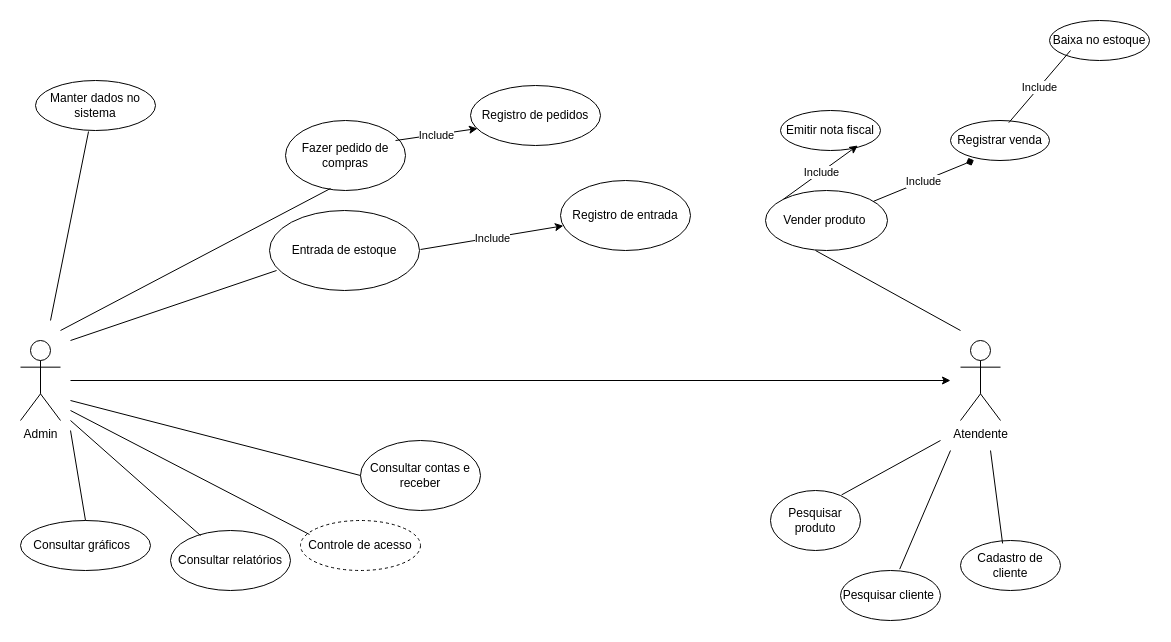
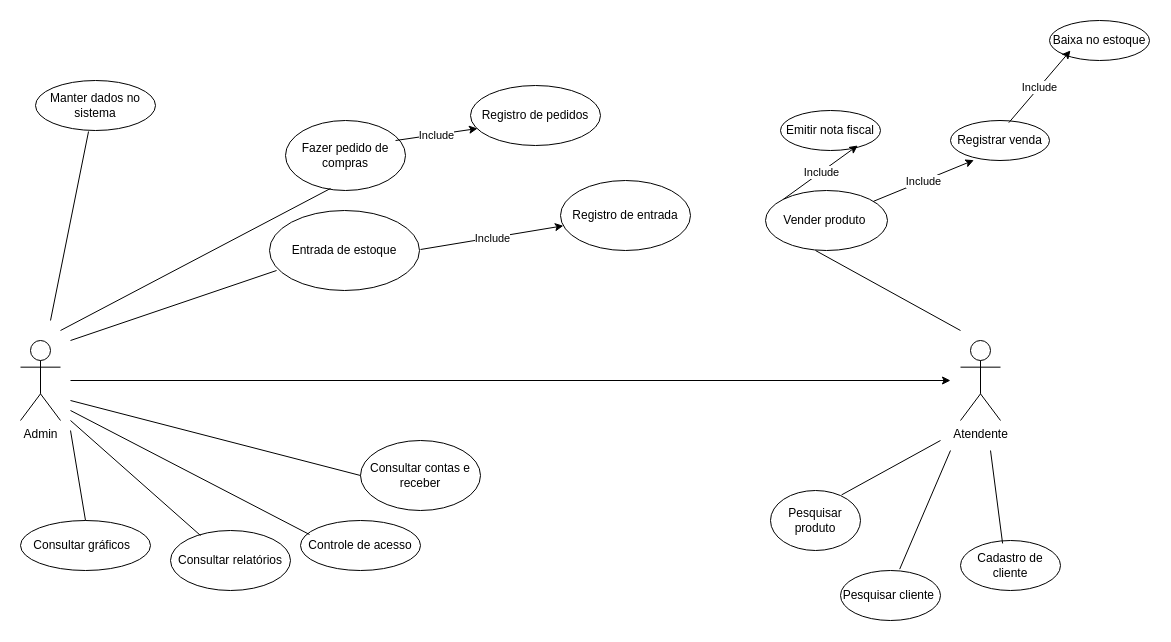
  <mxCell id="0" />
  <mxCell id="1" parent="0" />
  <mxCell id="2" value="Admin" style="shape=umlActor;verticalLabelPosition=bottom;verticalAlign=top;html=1;outlineConnect=0;" vertex="1" parent="1"><mxGeometry x="20" y="340" width="40" height="80" as="geometry" /></mxCell>
  <mxCell id="3" value="Manter dados no sistema" style="ellipse;whiteSpace=wrap;html=1;" vertex="1" parent="1"><mxGeometry x="35" y="80" width="120" height="50" as="geometry" /></mxCell>
  <mxCell id="4" value="Fazer pedido de compras" style="ellipse;whiteSpace=wrap;html=1;" vertex="1" parent="1"><mxGeometry x="285" y="120" width="120" height="70" as="geometry" /></mxCell>
  <mxCell id="5" value="Entrada de estoque" style="ellipse;whiteSpace=wrap;html=1;" vertex="1" parent="1"><mxGeometry x="269" y="210" width="150" height="80" as="geometry" /></mxCell>
  <mxCell id="6" value="Consultar gráficos&amp;nbsp;&amp;nbsp;" style="ellipse;whiteSpace=wrap;html=1;" vertex="1" parent="1"><mxGeometry x="20" y="520" width="130" height="50" as="geometry" /></mxCell>
  <mxCell id="7" value="Consultar relatórios" style="ellipse;whiteSpace=wrap;html=1;" vertex="1" parent="1"><mxGeometry x="170" y="530" width="120" height="60" as="geometry" /></mxCell>
- <mxCell id="8" value="Controle de acesso" style="ellipse;whiteSpace=wrap;html=1;dashed=1;" vertex="1" parent="1"><mxGeometry x="300" y="520" width="120" height="50" as="geometry" /></mxCell>
+ <mxCell id="8" value="Controle de acesso" style="ellipse;whiteSpace=wrap;html=1;" vertex="1" parent="1"><mxGeometry x="300" y="520" width="120" height="50" as="geometry" /></mxCell>
  <mxCell id="9" value="Consultar contas e receber" style="ellipse;whiteSpace=wrap;html=1;" vertex="1" parent="1"><mxGeometry x="360" y="440" width="120" height="70" as="geometry" /></mxCell>
  <mxCell id="10" value="" style="endArrow=none;html=1;rounded=0;entryX=0.442;entryY=1.02;entryDx=0;entryDy=0;entryPerimeter=0;" edge="1" parent="1" target="3"><mxGeometry width="50" height="50" relative="1" as="geometry"><mxPoint x="50" y="320" as="sourcePoint" /><mxPoint x="85" y="270" as="targetPoint" /></mxGeometry></mxCell>
  <mxCell id="11" value="" style="endArrow=none;html=1;rounded=0;entryX=0.047;entryY=0.75;entryDx=0;entryDy=0;entryPerimeter=0;" edge="1" parent="1" target="5"><mxGeometry width="50" height="50" relative="1" as="geometry"><mxPoint x="70" y="340" as="sourcePoint" /><mxPoint x="240" y="250" as="targetPoint" /></mxGeometry></mxCell>
  <mxCell id="12" value="" style="endArrow=none;html=1;rounded=0;entryX=0.375;entryY=0.971;entryDx=0;entryDy=0;entryPerimeter=0;" edge="1" parent="1" target="4"><mxGeometry width="50" height="50" relative="1" as="geometry"><mxPoint x="60" y="330" as="sourcePoint" /><mxPoint x="100" y="300" as="targetPoint" /></mxGeometry></mxCell>
  <mxCell id="13" value="" style="endArrow=none;html=1;rounded=0;exitX=0.5;exitY=0;exitDx=0;exitDy=0;" edge="1" parent="1" source="6"><mxGeometry width="50" height="50" relative="1" as="geometry"><mxPoint x="70" y="490" as="sourcePoint" /><mxPoint x="70" y="430" as="targetPoint" /></mxGeometry></mxCell>
  <mxCell id="14" value="" style="endArrow=none;html=1;rounded=0;entryX=0.25;entryY=0.083;entryDx=0;entryDy=0;entryPerimeter=0;" edge="1" parent="1" target="7"><mxGeometry width="50" height="50" relative="1" as="geometry"><mxPoint x="70" y="420" as="sourcePoint" /><mxPoint x="280" y="370" as="targetPoint" /></mxGeometry></mxCell>
  <mxCell id="15" value="" style="endArrow=none;html=1;rounded=0;entryX=0.075;entryY=0.28;entryDx=0;entryDy=0;entryPerimeter=0;" edge="1" parent="1" target="8"><mxGeometry width="50" height="50" relative="1" as="geometry"><mxPoint x="70" y="410" as="sourcePoint" /><mxPoint x="280" y="370" as="targetPoint" /></mxGeometry></mxCell>
  <mxCell id="16" value="" style="endArrow=none;html=1;rounded=0;exitX=0;exitY=0.5;exitDx=0;exitDy=0;" edge="1" parent="1" source="9"><mxGeometry width="50" height="50" relative="1" as="geometry"><mxPoint x="230" y="420" as="sourcePoint" /><mxPoint x="70" y="400" as="targetPoint" /></mxGeometry></mxCell>
  <mxCell id="17" value="Registro de pedidos" style="ellipse;whiteSpace=wrap;html=1;" vertex="1" parent="1"><mxGeometry x="470" y="85" width="130" height="60" as="geometry" /></mxCell>
  <mxCell id="18" value="Registro de entrada" style="ellipse;whiteSpace=wrap;html=1;" vertex="1" parent="1"><mxGeometry x="560" y="180" width="130" height="70" as="geometry" /></mxCell>
  <mxCell id="19" value="" style="endArrow=classic;html=1;rounded=0;" edge="1" parent="1" target="18"><mxGeometry relative="1" as="geometry"><mxPoint x="420" y="249" as="sourcePoint" /><mxPoint x="520" y="249" as="targetPoint" /></mxGeometry></mxCell>
  <mxCell id="20" value="Include" style="edgeLabel;resizable=0;html=1;align=center;verticalAlign=middle;" connectable="0" vertex="1" parent="19"><mxGeometry relative="1" as="geometry" /></mxCell>
  <mxCell id="21" value="" style="endArrow=classic;html=1;rounded=0;entryX=0.054;entryY=0.717;entryDx=0;entryDy=0;entryPerimeter=0;exitX=0.917;exitY=0.286;exitDx=0;exitDy=0;exitPerimeter=0;" edge="1" parent="1" source="4" target="17"><mxGeometry relative="1" as="geometry"><mxPoint x="319" y="140" as="sourcePoint" /><mxPoint x="419" y="140" as="targetPoint" /></mxGeometry></mxCell>
  <mxCell id="22" value="Include" style="edgeLabel;resizable=0;html=1;align=center;verticalAlign=middle;" connectable="0" vertex="1" parent="21"><mxGeometry relative="1" as="geometry" /></mxCell>
  <mxCell id="23" value="Atendente" style="shape=umlActor;verticalLabelPosition=bottom;verticalAlign=top;html=1;outlineConnect=0;" vertex="1" parent="1"><mxGeometry x="960" y="340" width="40" height="80" as="geometry" /></mxCell>
  <mxCell id="24" value="Vender produto&amp;nbsp;" style="ellipse;whiteSpace=wrap;html=1;" vertex="1" parent="1"><mxGeometry x="765" y="190" width="122" height="60" as="geometry" /></mxCell>
  <mxCell id="25" value="Pesquisar produto" style="ellipse;whiteSpace=wrap;html=1;" vertex="1" parent="1"><mxGeometry x="770" y="490" width="90" height="60" as="geometry" /></mxCell>
  <mxCell id="26" value="Pesquisar cliente&amp;nbsp;" style="ellipse;whiteSpace=wrap;html=1;" vertex="1" parent="1"><mxGeometry x="840" y="570" width="100" height="50" as="geometry" /></mxCell>
  <mxCell id="27" value="Cadastro de cliente" style="ellipse;whiteSpace=wrap;html=1;" vertex="1" parent="1"><mxGeometry x="960" y="540" width="100" height="50" as="geometry" /></mxCell>
  <mxCell id="28" value="Emitir nota fiscal" style="ellipse;whiteSpace=wrap;html=1;" vertex="1" parent="1"><mxGeometry x="780" y="110" width="100" height="40" as="geometry" /></mxCell>
  <mxCell id="29" value="Registrar venda" style="ellipse;whiteSpace=wrap;html=1;" vertex="1" parent="1"><mxGeometry x="950" y="120" width="99" height="40" as="geometry" /></mxCell>
  <mxCell id="30" value="Baixa no estoque" style="ellipse;whiteSpace=wrap;html=1;" vertex="1" parent="1"><mxGeometry x="1049" y="20" width="100" height="40" as="geometry" /></mxCell>
  <mxCell id="31" value="" style="endArrow=none;html=1;rounded=0;exitX=0.41;exitY=1;exitDx=0;exitDy=0;exitPerimeter=0;" edge="1" parent="1" source="24"><mxGeometry width="50" height="50" relative="1" as="geometry"><mxPoint x="5810" y="290" as="sourcePoint" /><mxPoint x="960" y="330" as="targetPoint" /></mxGeometry></mxCell>
  <mxCell id="32" value="" style="endArrow=none;html=1;rounded=0;exitX=0.421;exitY=0.059;exitDx=0;exitDy=0;exitPerimeter=0;" edge="1" parent="1" source="27"><mxGeometry width="50" height="50" relative="1" as="geometry"><mxPoint x="1000" y="540" as="sourcePoint" /><mxPoint x="990" y="450" as="targetPoint" /></mxGeometry></mxCell>
  <mxCell id="33" value="" style="endArrow=none;html=1;rounded=0;exitX=0.592;exitY=-0.027;exitDx=0;exitDy=0;exitPerimeter=0;" edge="1" parent="1" source="26"><mxGeometry width="50" height="50" relative="1" as="geometry"><mxPoint x="1150" y="510" as="sourcePoint" /><mxPoint x="950" y="450" as="targetPoint" /><Array as="points" /></mxGeometry></mxCell>
  <mxCell id="34" value="" style="endArrow=none;html=1;rounded=0;exitX=0.79;exitY=0.073;exitDx=0;exitDy=0;exitPerimeter=0;" edge="1" parent="1" source="25"><mxGeometry width="50" height="50" relative="1" as="geometry"><mxPoint x="840" y="500" as="sourcePoint" /><mxPoint x="940" y="440" as="targetPoint" /></mxGeometry></mxCell>
  <mxCell id="35" value="" style="endArrow=classic;html=1;rounded=0;" edge="1" parent="1"><mxGeometry width="50" height="50" relative="1" as="geometry"><mxPoint x="70" y="380" as="sourcePoint" /><mxPoint x="950" y="380" as="targetPoint" /></mxGeometry></mxCell>
  <mxCell id="36" value="" style="endArrow=classic;html=1;rounded=0;exitX=0;exitY=0;exitDx=0;exitDy=0;entryX=0.773;entryY=0.875;entryDx=0;entryDy=0;entryPerimeter=0;" edge="1" parent="1" source="24" target="28"><mxGeometry relative="1" as="geometry"><mxPoint x="892" y="190" as="sourcePoint" /><mxPoint x="992" y="190" as="targetPoint" /></mxGeometry></mxCell>
  <mxCell id="37" value="Include" style="edgeLabel;resizable=0;html=1;align=center;verticalAlign=middle;" connectable="0" vertex="1" parent="36"><mxGeometry relative="1" as="geometry" /></mxCell>
- <mxCell id="38" value="" style="endArrow=diamond;html=1;rounded=0;entryX=0.236;entryY=0.992;entryDx=0;entryDy=0;entryPerimeter=0;" edge="1" parent="1" source="24" target="29"><mxGeometry relative="1" as="geometry"><mxPoint x="950" y="199.17" as="sourcePoint" /><mxPoint x="1050" y="199.17" as="targetPoint" /></mxGeometry></mxCell>
+ <mxCell id="38" value="" style="endArrow=classic;html=1;rounded=0;entryX=0.236;entryY=0.992;entryDx=0;entryDy=0;entryPerimeter=0;" edge="1" parent="1" source="24" target="29"><mxGeometry relative="1" as="geometry"><mxPoint x="950" y="199.17" as="sourcePoint" /><mxPoint x="1050" y="199.17" as="targetPoint" /></mxGeometry></mxCell>
  <mxCell id="39" value="Include" style="edgeLabel;resizable=0;html=1;align=center;verticalAlign=middle;" connectable="0" vertex="1" parent="38"><mxGeometry relative="1" as="geometry" /></mxCell>
- <mxCell id="40" value="" style="endArrow=none;html=1;rounded=0;entryX=0.21;entryY=0.75;entryDx=0;entryDy=0;entryPerimeter=0;exitX=0.589;exitY=0.054;exitDx=0;exitDy=0;exitPerimeter=0;" edge="1" parent="1" source="29" target="30"><mxGeometry relative="1" as="geometry"><mxPoint x="992" y="119.17" as="sourcePoint" /><mxPoint x="1092" y="119.17" as="targetPoint" /></mxGeometry></mxCell>
+ <mxCell id="40" value="" style="endArrow=classic;html=1;rounded=0;entryX=0.21;entryY=0.75;entryDx=0;entryDy=0;entryPerimeter=0;exitX=0.589;exitY=0.054;exitDx=0;exitDy=0;exitPerimeter=0;" edge="1" parent="1" source="29" target="30"><mxGeometry relative="1" as="geometry"><mxPoint x="992" y="119.17" as="sourcePoint" /><mxPoint x="1092" y="119.17" as="targetPoint" /></mxGeometry></mxCell>
  <mxCell id="41" value="Include" style="edgeLabel;resizable=0;html=1;align=center;verticalAlign=middle;" connectable="0" vertex="1" parent="40"><mxGeometry relative="1" as="geometry" /></mxCell>
